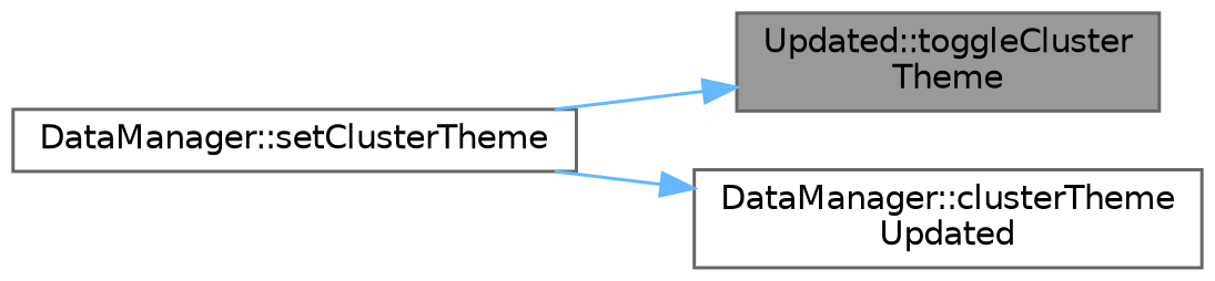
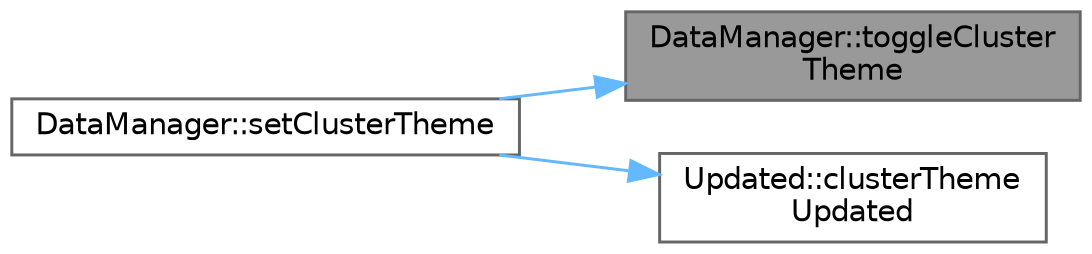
  digraph {
    rankdir=LR
    node [color=grey40 fillcolor=white fontname=Helvetica fontsize=10 shape=box style=filled]
    edge [color=steelblue1 fontname=Helvetica fontsize=10 labelfontname=Helvetica labelfontsize=10 style=solid]
-   n1 [color=gray40 fillcolor=grey60 fontcolor=black height=0.2 label="Updated::toggleCluster\lTheme" width=0.4]
+   n1 [color=gray40 fillcolor=grey60 fontcolor=black height=0.2 label="DataManager::toggleCluster\lTheme" width=0.4]
    n2 [height=0.2 label="DataManager::setClusterTheme" width=0.4]
-   n3 [height=0.2 label="DataManager::clusterTheme\lUpdated" width=0.4]
+   n3 [height=0.2 label="Updated::clusterTheme\lUpdated" width=0.4]
    n2 -> n1
    n2 -> n3
  }
